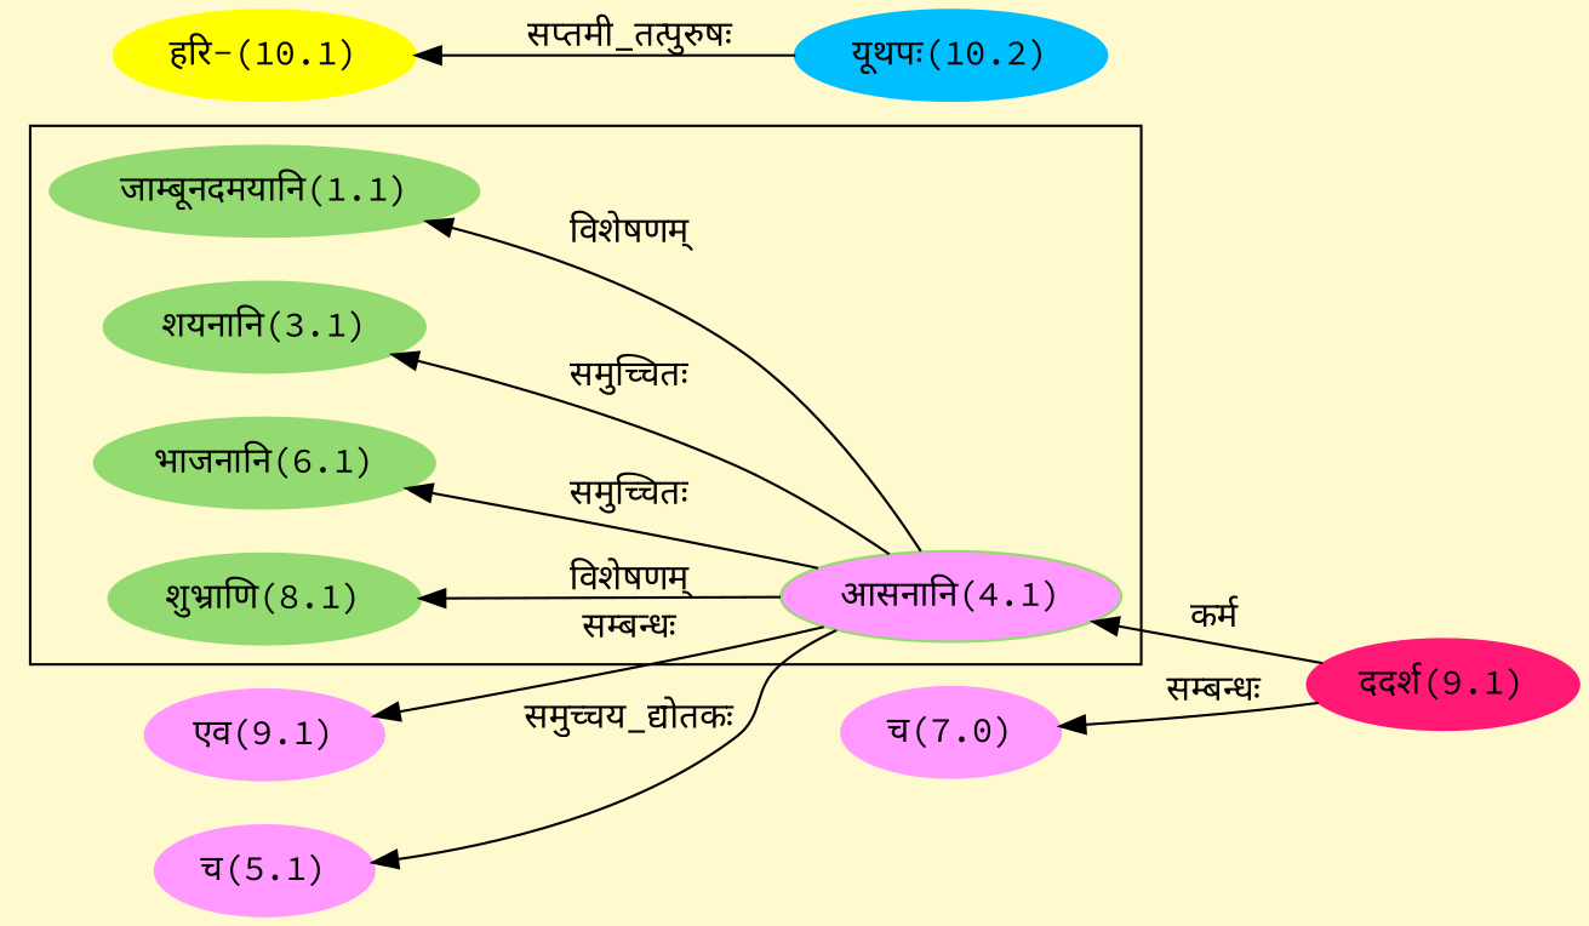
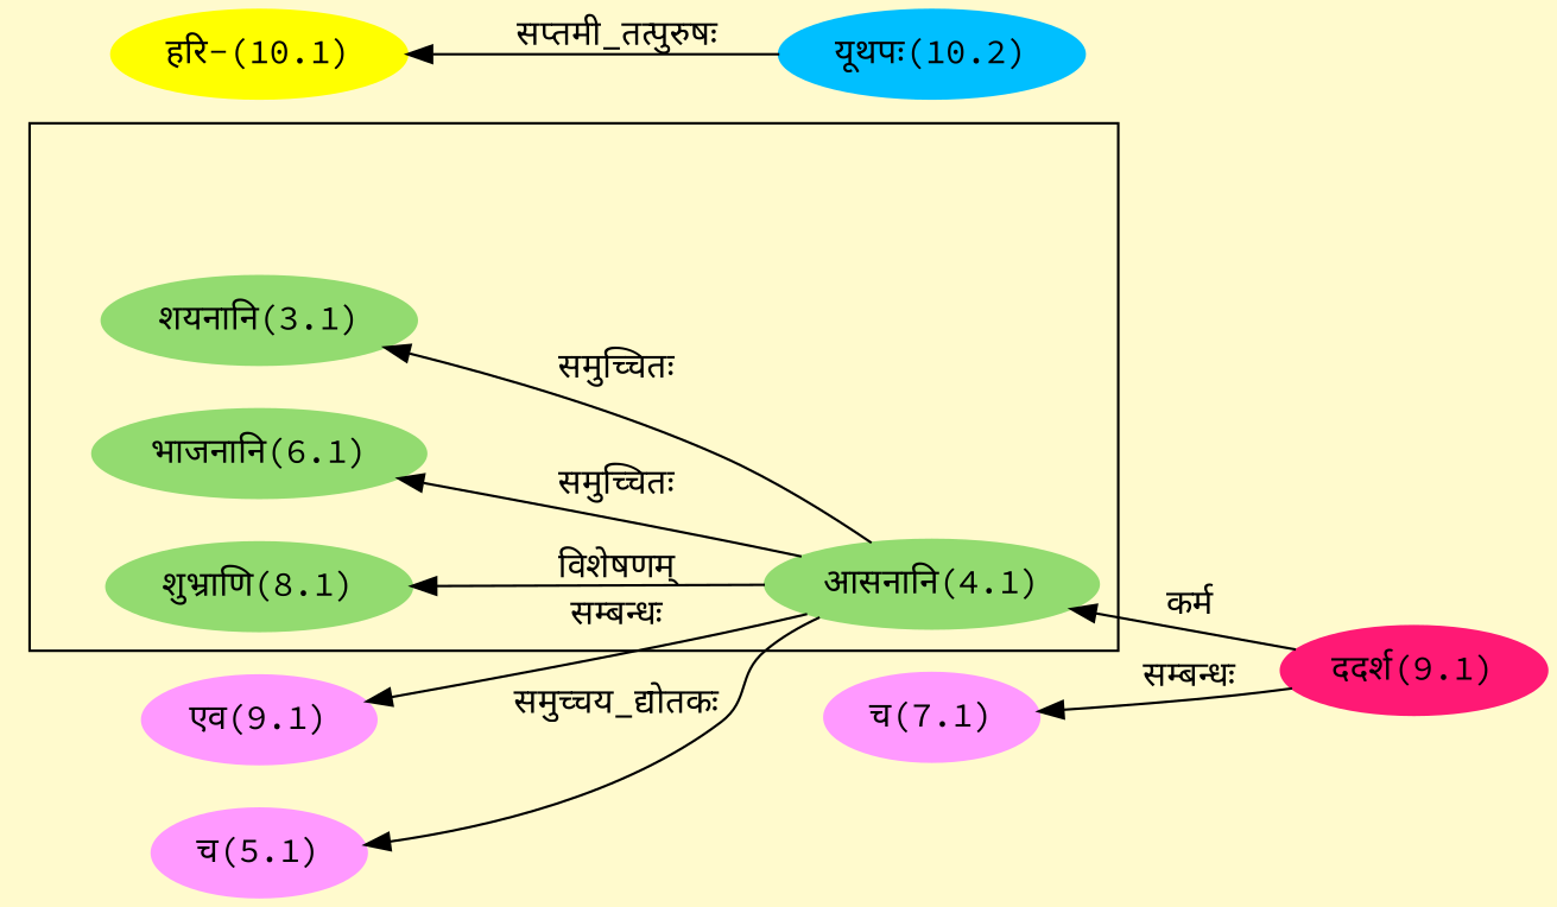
  digraph {
    bgcolor=lemonchiffon1
    compound=true
    fontname="Source Code Pro"
    rankdir=LR
    node [color="#93DB70" fontname="Source Code Pro" style=filled]
    edge [dir=back fontname="Source Code Pro"]
-   n1 [label="जाम्बूनदमयानि(1.1)"]
-   n2 [label="आसनानि(4.1)" fillcolor="#FF99FF"]
+   n2 [label="आसनानि(4.1)"]
    n3 [label="शयनानि(3.1)"]
    n4 [label="भाजनानि(6.1)"]
    n5 [label="शुभ्राणि(8.1)"]
    n6 [color="#FF1975" label="ददर्श(9.1)"]
    n7 [color="#FF99FF" label="एव(9.1)"]
    n8 [color="#FF99FF" label="च(5.1)"]
-   n9 [color="#FF99FF" label="च(7.0)"]
+   n9 [color="#FF99FF" label="च(7.1)"]
    n10 [color="#FFFF00" label="हरि-(10.1)"]
    n11 [color="#00BFFF" label="यूथपः(10.2)"]
    subgraph cluster_1 {
-     n1
      n2
      n3
      n4
      n5
    }
-   n1 -> n2 [label="विशेषणम्"]
    n2 -> n6 [label="कर्म"]
    n3 -> n2 [label="समुच्चितः"]
    n4 -> n2 [label="समुच्चितः"]
    n5 -> n2 [label="विशेषणम्"]
    n7 -> n2 [label="सम्बन्धः"]
    n8 -> n2 [label="समुच्चय_द्योतकः"]
    n9 -> n6 [label="सम्बन्धः"]
    n10 -> n11 [label="सप्तमी_तत्पुरुषः"]
  }
